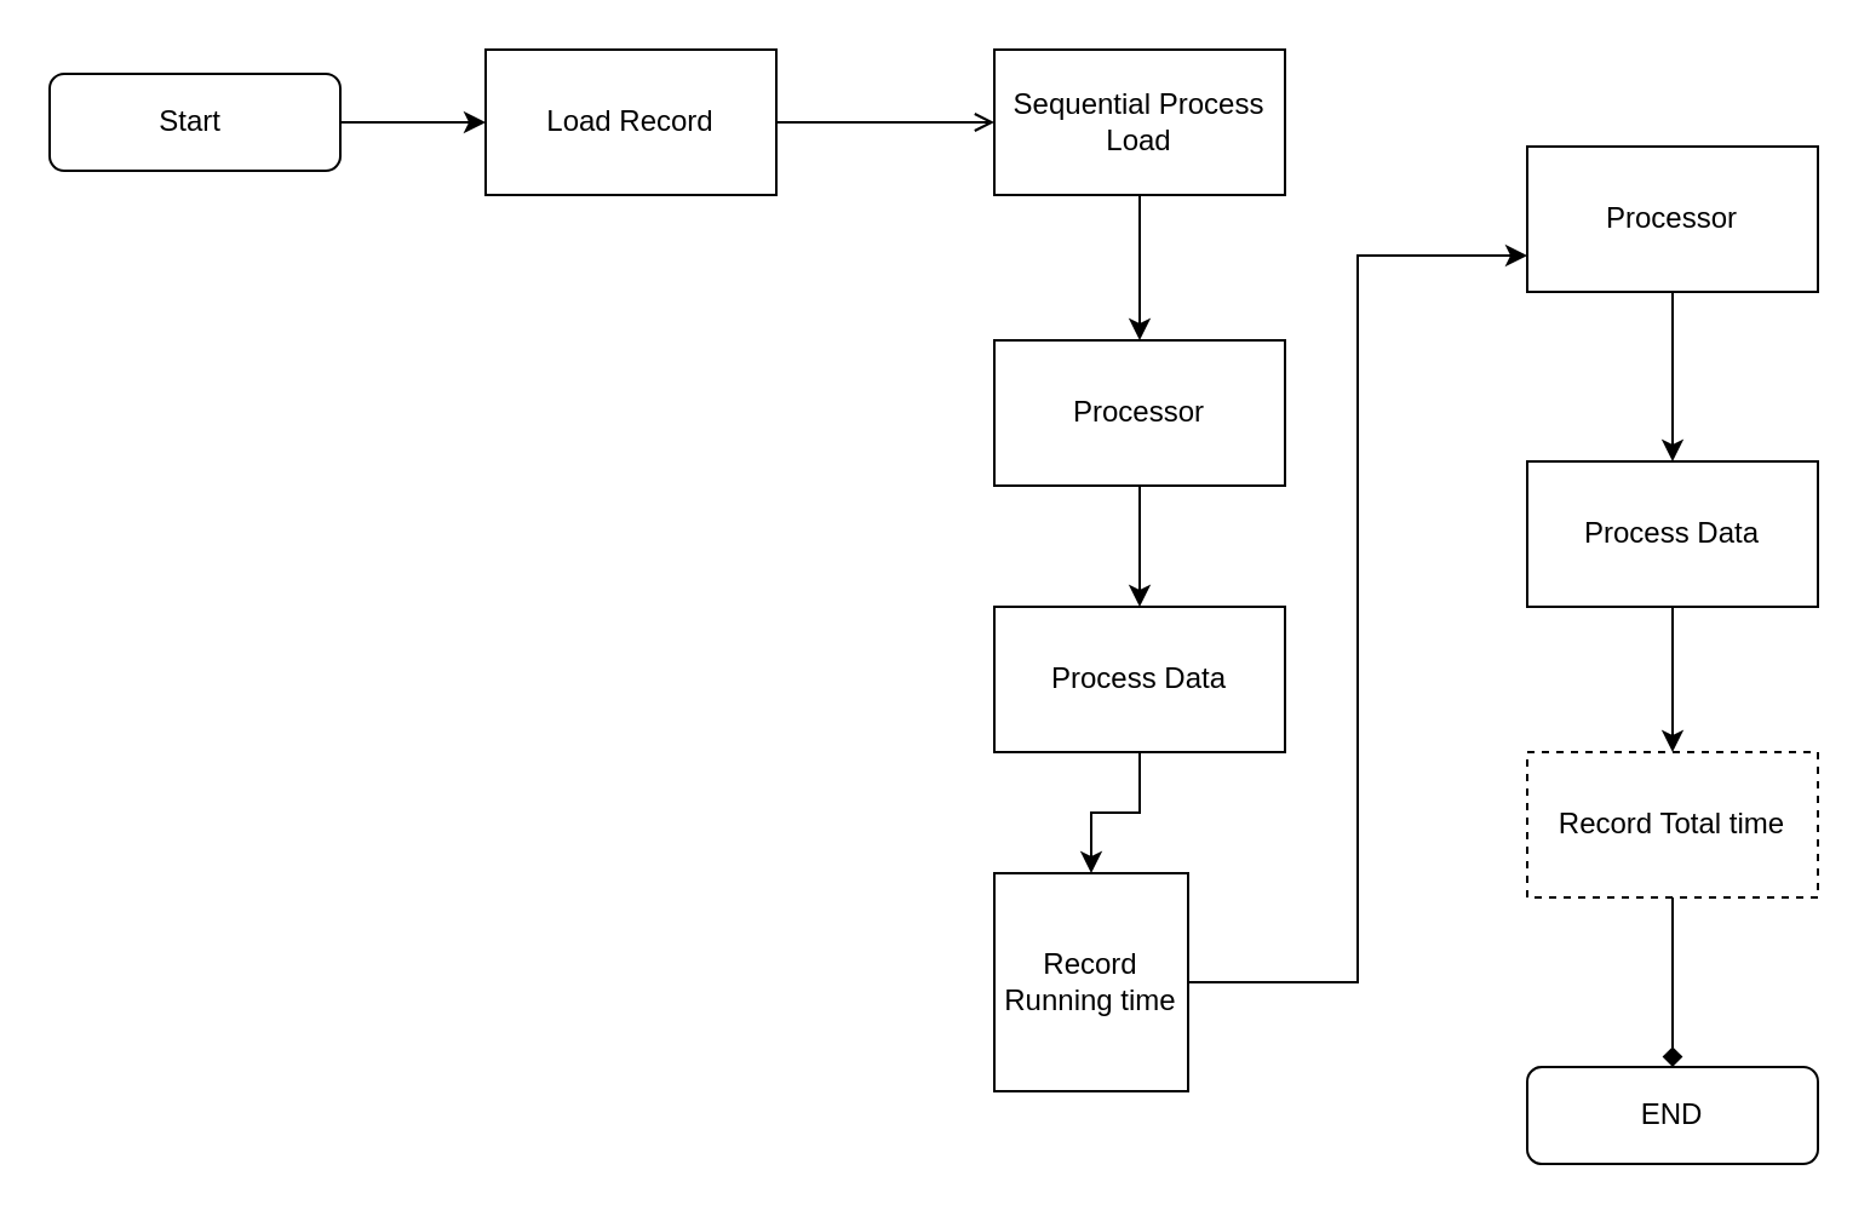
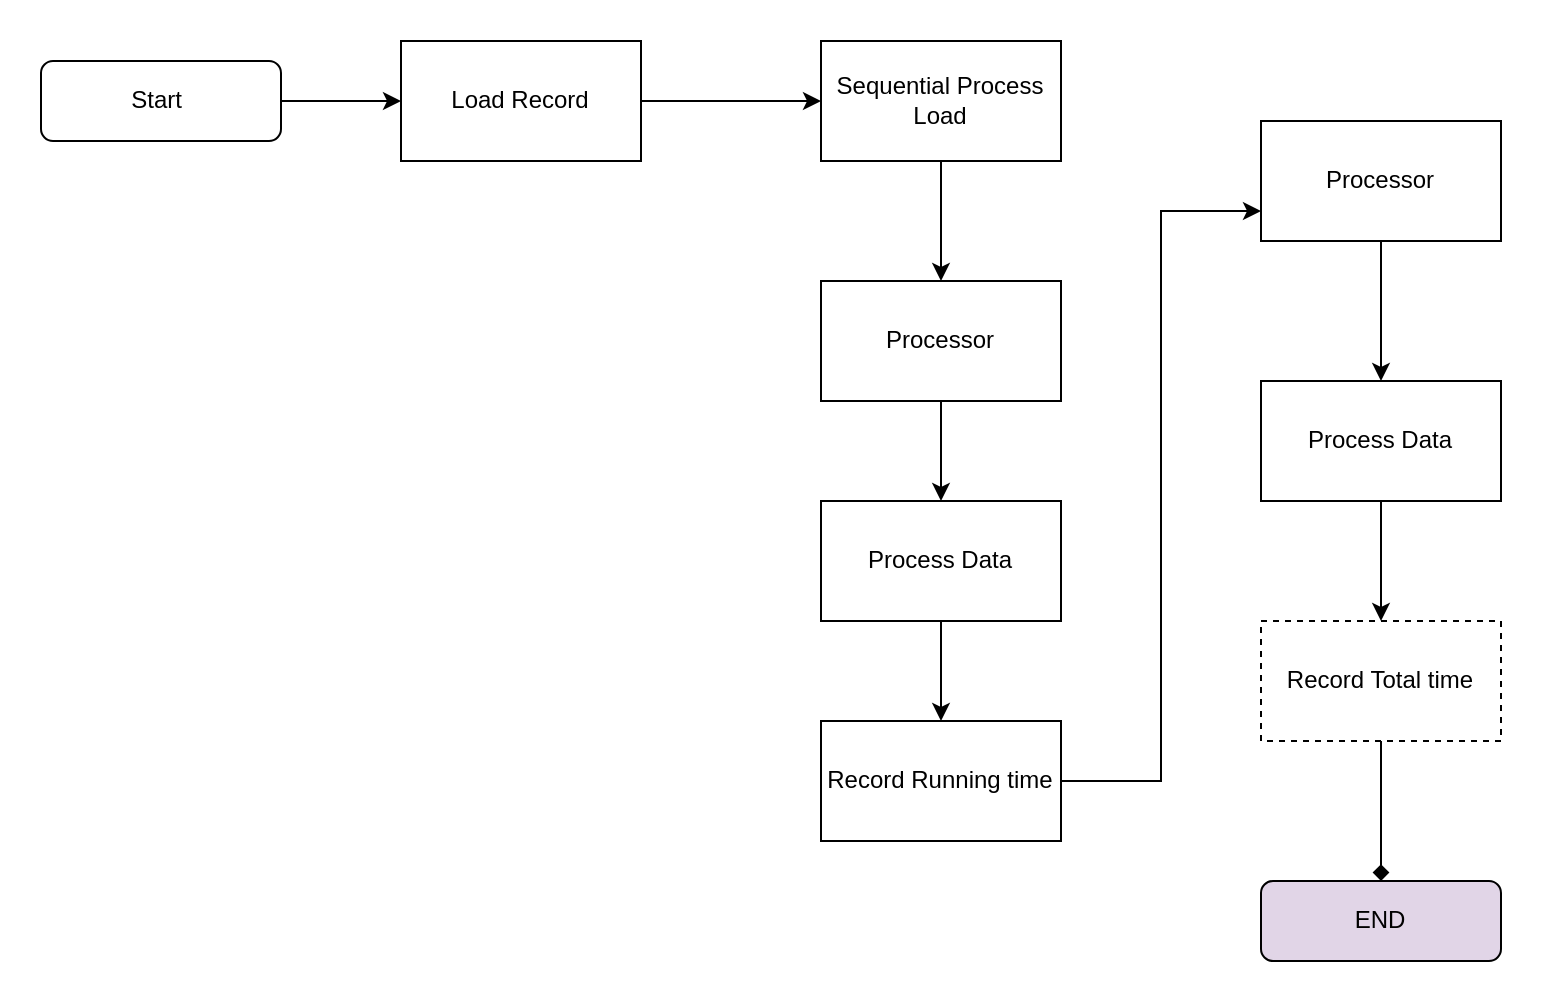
  <mxCell id="0" />
  <mxCell id="1" parent="0" />
  <mxCell id="2" style="edgeStyle=orthogonalEdgeStyle;rounded=0;orthogonalLoop=1;jettySize=auto;html=1;entryX=0;entryY=0.5;entryDx=0;entryDy=0;" edge="1" parent="1" source="3"><mxGeometry relative="1" as="geometry"><mxPoint x="200" y="50" as="targetPoint" /></mxGeometry></mxCell>
  <mxCell id="3" value="Start&amp;nbsp;" style="rounded=1;whiteSpace=wrap;html=1;fontSize=12;glass=0;strokeWidth=1;shadow=0;" parent="1" vertex="1"><mxGeometry x="20" y="30" width="120" height="40" as="geometry" /></mxCell>
- <mxCell id="4" value="" style="edgeStyle=orthogonalEdgeStyle;rounded=0;orthogonalLoop=1;jettySize=auto;html=1;endArrow=open;" edge="1" parent="1" source="5" target="7"><mxGeometry relative="1" as="geometry" /></mxCell>
+ <mxCell id="4" value="" style="edgeStyle=orthogonalEdgeStyle;rounded=0;orthogonalLoop=1;jettySize=auto;html=1;" edge="1" parent="1" source="5" target="7"><mxGeometry relative="1" as="geometry" /></mxCell>
  <mxCell id="5" value="Load Record" style="rounded=0;whiteSpace=wrap;html=1;" vertex="1" parent="1"><mxGeometry x="200" y="20" width="120" height="60" as="geometry" /></mxCell>
  <mxCell id="6" value="" style="edgeStyle=orthogonalEdgeStyle;rounded=0;orthogonalLoop=1;jettySize=auto;html=1;" edge="1" parent="1" source="7" target="14"><mxGeometry relative="1" as="geometry" /></mxCell>
  <mxCell id="7" value="Sequential Process Load" style="rounded=0;whiteSpace=wrap;html=1;" vertex="1" parent="1"><mxGeometry x="410" y="20" width="120" height="60" as="geometry" /></mxCell>
  <mxCell id="8" style="edgeStyle=orthogonalEdgeStyle;rounded=0;orthogonalLoop=1;jettySize=auto;html=1;entryX=0;entryY=0.75;entryDx=0;entryDy=0;" edge="1" parent="1" source="9" target="18"><mxGeometry relative="1" as="geometry" /></mxCell>
- <mxCell id="9" value="Record Running time" style="rounded=0;whiteSpace=wrap;html=1;" vertex="1" parent="1"><mxGeometry x="410" y="360" width="80" height="90" as="geometry" /></mxCell>
- <mxCell id="10" value="END" style="rounded=1;whiteSpace=wrap;html=1;fontSize=12;glass=0;strokeWidth=1;shadow=0;" vertex="1" parent="1"><mxGeometry x="630" y="440" width="120" height="40" as="geometry" /></mxCell>
+ <mxCell id="9" value="Record Running time" style="rounded=0;whiteSpace=wrap;html=1;" vertex="1" parent="1"><mxGeometry x="410" y="360" width="120" height="60" as="geometry" /></mxCell>
+ <mxCell id="10" value="END" style="rounded=1;whiteSpace=wrap;html=1;fontSize=12;glass=0;strokeWidth=1;shadow=0;fillColor=#e1d5e7;" vertex="1" parent="1"><mxGeometry x="630" y="440" width="120" height="40" as="geometry" /></mxCell>
  <mxCell id="11" value="" style="edgeStyle=orthogonalEdgeStyle;rounded=0;orthogonalLoop=1;jettySize=auto;html=1;endArrow=diamond;" edge="1" parent="1" source="12" target="10"><mxGeometry relative="1" as="geometry" /></mxCell>
  <mxCell id="12" value="Record Total time" style="rounded=0;whiteSpace=wrap;html=1;dashed=1;" vertex="1" parent="1"><mxGeometry x="630" y="310" width="120" height="60" as="geometry" /></mxCell>
  <mxCell id="13" value="" style="edgeStyle=orthogonalEdgeStyle;rounded=0;orthogonalLoop=1;jettySize=auto;html=1;" edge="1" parent="1" source="14" target="16"><mxGeometry relative="1" as="geometry" /></mxCell>
  <mxCell id="14" value="Processor" style="rounded=0;whiteSpace=wrap;html=1;" vertex="1" parent="1"><mxGeometry x="410" y="140" width="120" height="60" as="geometry" /></mxCell>
  <mxCell id="15" value="" style="edgeStyle=orthogonalEdgeStyle;rounded=0;orthogonalLoop=1;jettySize=auto;html=1;" edge="1" parent="1" source="16" target="9"><mxGeometry relative="1" as="geometry" /></mxCell>
  <mxCell id="16" value="Process Data" style="rounded=0;whiteSpace=wrap;html=1;" vertex="1" parent="1"><mxGeometry x="410" y="250" width="120" height="60" as="geometry" /></mxCell>
  <mxCell id="17" value="" style="edgeStyle=orthogonalEdgeStyle;rounded=0;orthogonalLoop=1;jettySize=auto;html=1;" edge="1" parent="1" source="18" target="20"><mxGeometry relative="1" as="geometry" /></mxCell>
  <mxCell id="18" value="Processor" style="rounded=0;whiteSpace=wrap;html=1;" vertex="1" parent="1"><mxGeometry x="630" y="60" width="120" height="60" as="geometry" /></mxCell>
  <mxCell id="19" value="" style="edgeStyle=orthogonalEdgeStyle;rounded=0;orthogonalLoop=1;jettySize=auto;html=1;" edge="1" parent="1" source="20" target="12"><mxGeometry relative="1" as="geometry" /></mxCell>
  <mxCell id="20" value="Process Data" style="rounded=0;whiteSpace=wrap;html=1;" vertex="1" parent="1"><mxGeometry x="630" y="190" width="120" height="60" as="geometry" /></mxCell>
